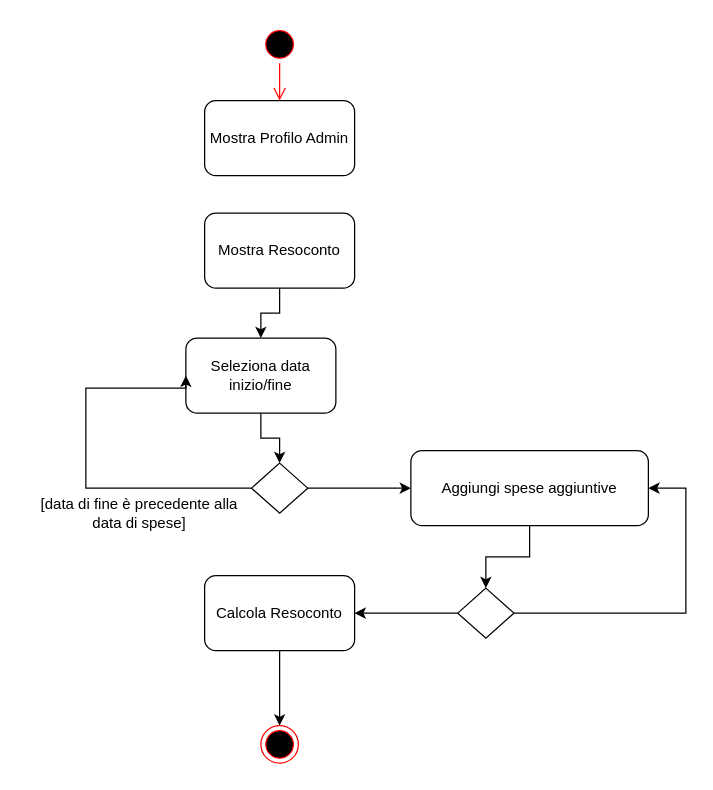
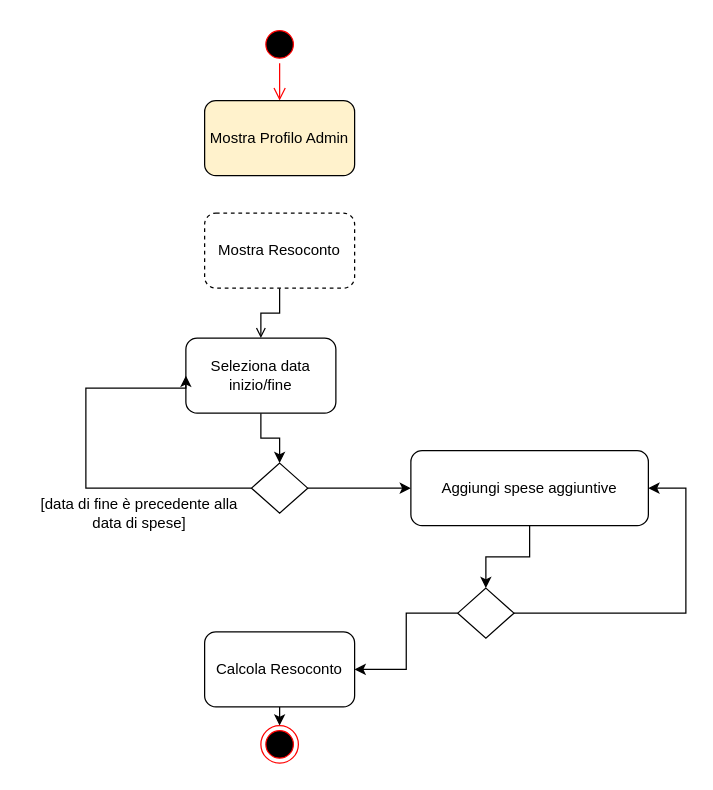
  <mxCell id="0" />
  <mxCell id="1" parent="0" />
  <mxCell id="2" value="" style="ellipse;html=1;shape=startState;fillColor=#000000;strokeColor=#ff0000;" parent="1" vertex="1"><mxGeometry x="208" y="20" width="30" height="30" as="geometry" /></mxCell>
  <mxCell id="3" value="" style="edgeStyle=orthogonalEdgeStyle;html=1;verticalAlign=bottom;endArrow=open;endSize=8;strokeColor=#ff0000;" parent="1" source="2" edge="1"><mxGeometry relative="1" as="geometry"><mxPoint x="223" y="80" as="targetPoint" /></mxGeometry></mxCell>
- <mxCell id="4" value="Mostra Profilo Admin" style="rounded=1;whiteSpace=wrap;html=1;" parent="1" vertex="1"><mxGeometry x="163" y="80" width="120" height="60" as="geometry" /></mxCell>
- <mxCell id="5" style="edgeStyle=orthogonalEdgeStyle;rounded=0;orthogonalLoop=1;jettySize=auto;html=1;entryX=0.5;entryY=0;entryDx=0;entryDy=0;" edge="1" parent="1" source="6" target="8"><mxGeometry relative="1" as="geometry" /></mxCell>
- <mxCell id="6" value="Mostra Resoconto" style="rounded=1;whiteSpace=wrap;html=1;" parent="1" vertex="1"><mxGeometry x="163" y="170" width="120" height="60" as="geometry" /></mxCell>
+ <mxCell id="4" value="Mostra Profilo Admin" style="rounded=1;whiteSpace=wrap;html=1;fillColor=#fff2cc;" parent="1" vertex="1"><mxGeometry x="163" y="80" width="120" height="60" as="geometry" /></mxCell>
+ <mxCell id="5" style="edgeStyle=orthogonalEdgeStyle;rounded=0;orthogonalLoop=1;jettySize=auto;html=1;entryX=0.5;entryY=0;entryDx=0;entryDy=0;endArrow=open;" edge="1" parent="1" source="6" target="8"><mxGeometry relative="1" as="geometry" /></mxCell>
+ <mxCell id="6" value="Mostra Resoconto" style="rounded=1;whiteSpace=wrap;html=1;dashed=1;" parent="1" vertex="1"><mxGeometry x="163" y="170" width="120" height="60" as="geometry" /></mxCell>
  <mxCell id="7" style="edgeStyle=orthogonalEdgeStyle;rounded=0;orthogonalLoop=1;jettySize=auto;html=1;entryX=0.5;entryY=0;entryDx=0;entryDy=0;" edge="1" parent="1" source="8" target="11"><mxGeometry relative="1" as="geometry" /></mxCell>
  <mxCell id="8" value="Seleziona data inizio/fine" style="rounded=1;whiteSpace=wrap;html=1;" parent="1" vertex="1"><mxGeometry x="148" y="270" width="120" height="60" as="geometry" /></mxCell>
  <mxCell id="9" style="edgeStyle=orthogonalEdgeStyle;rounded=0;orthogonalLoop=1;jettySize=auto;html=1;entryX=0;entryY=0.5;entryDx=0;entryDy=0;exitX=0;exitY=0.5;exitDx=0;exitDy=0;" parent="1" source="11" target="8" edge="1"><mxGeometry relative="1" as="geometry"><Array as="points"><mxPoint x="68" y="390" /><mxPoint x="68" y="310" /></Array></mxGeometry></mxCell>
  <mxCell id="10" value="" style="edgeStyle=orthogonalEdgeStyle;rounded=0;orthogonalLoop=1;jettySize=auto;html=1;entryX=0;entryY=0.5;entryDx=0;entryDy=0;" parent="1" source="11" target="14" edge="1"><mxGeometry relative="1" as="geometry"><mxPoint x="303" y="460" as="targetPoint" /></mxGeometry></mxCell>
  <mxCell id="11" value="" style="rhombus;whiteSpace=wrap;html=1;" parent="1" vertex="1"><mxGeometry x="200.5" y="370" width="45" height="40" as="geometry" /></mxCell>
  <mxCell id="12" value="[data di fine è precedente alla data di spese]" style="text;html=1;strokeColor=none;fillColor=none;align=center;verticalAlign=middle;whiteSpace=wrap;rounded=0;" parent="1" vertex="1"><mxGeometry x="20.5" y="400" width="180" height="20" as="geometry" /></mxCell>
  <mxCell id="13" value="" style="edgeStyle=orthogonalEdgeStyle;rounded=0;orthogonalLoop=1;jettySize=auto;html=1;entryX=0.5;entryY=0;entryDx=0;entryDy=0;" edge="1" parent="1" source="14" target="20"><mxGeometry relative="1" as="geometry"><mxPoint x="388" y="460" as="targetPoint" /></mxGeometry></mxCell>
  <mxCell id="14" value="Aggiungi spese aggiuntive" style="rounded=1;whiteSpace=wrap;html=1;" parent="1" vertex="1"><mxGeometry x="328" y="360" width="190" height="60" as="geometry" /></mxCell>
  <mxCell id="15" value="" style="edgeStyle=orthogonalEdgeStyle;rounded=0;orthogonalLoop=1;jettySize=auto;html=1;exitX=0.5;exitY=1;exitDx=0;exitDy=0;entryX=0.5;entryY=0;entryDx=0;entryDy=0;" parent="1" source="16" edge="1" target="17"><mxGeometry relative="1" as="geometry"><mxPoint x="388" y="630" as="targetPoint" /><Array as="points" /></mxGeometry></mxCell>
- <mxCell id="16" value="Calcola Resoconto" style="rounded=1;whiteSpace=wrap;html=1;" parent="1" vertex="1"><mxGeometry x="163" y="460" width="120" height="60" as="geometry" /></mxCell>
+ <mxCell id="16" value="Calcola Resoconto" style="rounded=1;whiteSpace=wrap;html=1;" parent="1" vertex="1"><mxGeometry x="163" y="505" width="120" height="60" as="geometry" /></mxCell>
  <mxCell id="17" value="" style="ellipse;html=1;shape=endState;fillColor=#000000;strokeColor=#ff0000;" parent="1" vertex="1"><mxGeometry x="208" y="580" width="30" height="30" as="geometry" /></mxCell>
  <mxCell id="18" style="edgeStyle=orthogonalEdgeStyle;rounded=0;orthogonalLoop=1;jettySize=auto;html=1;entryX=1;entryY=0.5;entryDx=0;entryDy=0;" edge="1" parent="1" source="20" target="14"><mxGeometry relative="1" as="geometry"><Array as="points"><mxPoint x="548" y="490" /><mxPoint x="548" y="390" /></Array></mxGeometry></mxCell>
  <mxCell id="19" style="edgeStyle=orthogonalEdgeStyle;rounded=0;orthogonalLoop=1;jettySize=auto;html=1;entryX=1;entryY=0.5;entryDx=0;entryDy=0;" edge="1" parent="1" source="20" target="16"><mxGeometry relative="1" as="geometry" /></mxCell>
  <mxCell id="20" value="" style="rhombus;whiteSpace=wrap;html=1;" vertex="1" parent="1"><mxGeometry x="365.5" y="470" width="45" height="40" as="geometry" /></mxCell>
